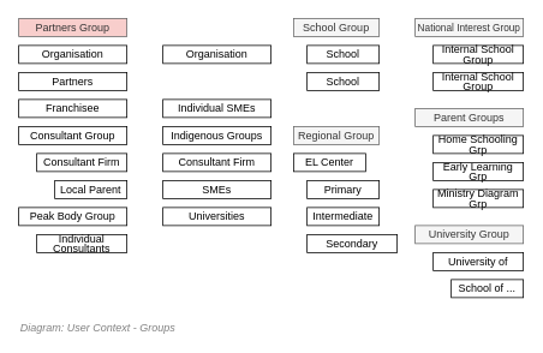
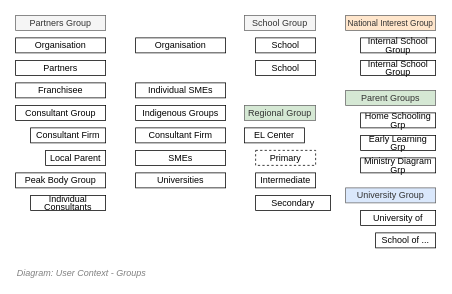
  <mxCell id="0" />
  <mxCell id="1" value="Diagram" parent="0" />
  <mxCell id="2" value="Organisation" style="rounded=0;whiteSpace=wrap;html=1;strokeWidth=1;fillColor=none;fontFamily=Helvetica;fontSize=12;fontColor=#000000;align=center;strokeColor=#000000;" vertex="1" parent="1"><mxGeometry x="20" y="50" width="120" height="20" as="geometry" /></mxCell>
  <mxCell id="3" value="School Group" style="rounded=0;whiteSpace=wrap;html=1;strokeWidth=1;fillColor=#f5f5f5;fontFamily=Helvetica;fontSize=12;fontColor=#333333;align=center;strokeColor=#666666;" vertex="1" parent="1"><mxGeometry x="325" y="20" width="95" height="20" as="geometry" /></mxCell>
  <mxCell id="4" value="School" style="rounded=0;whiteSpace=wrap;html=1;strokeWidth=1;fillColor=none;fontFamily=Helvetica;fontSize=12;fontColor=#000000;align=center;strokeColor=#000000;" vertex="1" parent="1"><mxGeometry x="340" y="50" width="80" height="20" as="geometry" /></mxCell>
  <mxCell id="5" value="School" style="rounded=0;whiteSpace=wrap;html=1;strokeWidth=1;fillColor=none;fontFamily=Helvetica;fontSize=12;fontColor=#000000;align=center;strokeColor=#000000;" vertex="1" parent="1"><mxGeometry x="340" y="80" width="80" height="20" as="geometry" /></mxCell>
  <mxCell id="6" value="Intermediate" style="rounded=0;whiteSpace=wrap;html=1;strokeWidth=1;fillColor=none;fontFamily=Helvetica;fontSize=12;fontColor=#000000;align=center;strokeColor=#000000;" vertex="1" parent="1"><mxGeometry x="340" y="230" width="80" height="20" as="geometry" /></mxCell>
  <mxCell id="7" value="School of ..." style="rounded=0;whiteSpace=wrap;html=1;strokeWidth=1;fillColor=none;fontFamily=Helvetica;fontSize=12;fontColor=#000000;align=center;strokeColor=#000000;" vertex="1" parent="1"><mxGeometry x="500" y="310" width="80" height="20" as="geometry" /></mxCell>
- <mxCell id="8" value="&lt;p style=&quot;line-height: 90%&quot;&gt;University Group&lt;/p&gt;" style="rounded=0;whiteSpace=wrap;html=1;strokeWidth=1;fillColor=#f5f5f5;fontFamily=Helvetica;fontSize=12;fontColor=#333333;align=center;strokeColor=#666666;" vertex="1" parent="1"><mxGeometry x="460" y="250" width="120" height="20" as="geometry" /></mxCell>
+ <mxCell id="8" value="&lt;p style=&quot;line-height: 90%&quot;&gt;University Group&lt;/p&gt;" style="rounded=0;whiteSpace=wrap;html=1;strokeWidth=1;fillColor=#dae8fc;fontFamily=Helvetica;fontSize=12;fontColor=#333333;align=center;strokeColor=#666666;" vertex="1" parent="1"><mxGeometry x="460" y="250" width="120" height="20" as="geometry" /></mxCell>
  <mxCell id="9" value="University of" style="rounded=0;whiteSpace=wrap;html=1;strokeWidth=1;fillColor=none;fontFamily=Helvetica;fontSize=12;fontColor=#000000;align=center;strokeColor=#000000;" vertex="1" parent="1"><mxGeometry x="480" y="280" width="100" height="20" as="geometry" /></mxCell>
  <mxCell id="10" value="Consultant Group" style="rounded=0;whiteSpace=wrap;html=1;strokeWidth=1;fillColor=none;fontFamily=Helvetica;fontSize=12;fontColor=#000000;align=center;strokeColor=#000000;" vertex="1" parent="1"><mxGeometry x="20" y="140" width="120" height="20" as="geometry" /></mxCell>
  <mxCell id="11" value="Consultant Firm" style="rounded=0;whiteSpace=wrap;html=1;strokeWidth=1;fillColor=none;fontFamily=Helvetica;fontSize=12;fontColor=#000000;align=center;strokeColor=#000000;" vertex="1" parent="1"><mxGeometry x="180" y="170" width="120" height="20" as="geometry" /></mxCell>
  <mxCell id="12" value="Partners" style="rounded=0;whiteSpace=wrap;html=1;strokeWidth=1;fillColor=none;fontFamily=Helvetica;fontSize=12;fontColor=#000000;align=center;strokeColor=#000000;" vertex="1" parent="1"><mxGeometry x="20" y="80" width="120" height="20" as="geometry" /></mxCell>
  <mxCell id="13" value="Franchisee" style="rounded=0;whiteSpace=wrap;html=1;strokeWidth=1;fillColor=none;fontFamily=Helvetica;fontSize=12;fontColor=#000000;align=center;strokeColor=#000000;" vertex="1" parent="1"><mxGeometry x="20" y="110" width="120" height="20" as="geometry" /></mxCell>
  <mxCell id="14" value="Local Parent" style="rounded=0;whiteSpace=wrap;html=1;strokeWidth=1;fillColor=none;fontFamily=Helvetica;fontSize=12;fontColor=#000000;align=center;strokeColor=#000000;" vertex="1" parent="1"><mxGeometry x="60" y="200" width="80" height="20" as="geometry" /></mxCell>
  <mxCell id="15" value="Individual SMEs" style="rounded=0;whiteSpace=wrap;html=1;strokeWidth=1;fillColor=none;fontFamily=Helvetica;fontSize=12;fontColor=#000000;align=center;strokeColor=#000000;" vertex="1" parent="1"><mxGeometry x="180" y="110" width="120" height="20" as="geometry" /></mxCell>
  <mxCell id="16" value="Indigenous Groups" style="rounded=0;whiteSpace=wrap;html=1;strokeWidth=1;fillColor=none;fontFamily=Helvetica;fontSize=12;fontColor=#000000;align=center;strokeColor=#000000;" vertex="1" parent="1"><mxGeometry x="180" y="140" width="120" height="20" as="geometry" /></mxCell>
  <mxCell id="17" value="Organisation" style="rounded=0;whiteSpace=wrap;html=1;strokeWidth=1;fillColor=none;fontFamily=Helvetica;fontSize=12;fontColor=#000000;align=center;strokeColor=#000000;" vertex="1" parent="1"><mxGeometry x="180" y="50" width="120" height="20" as="geometry" /></mxCell>
  <mxCell id="18" value="Peak Body Group" style="rounded=0;whiteSpace=wrap;html=1;strokeWidth=1;fillColor=none;fontFamily=Helvetica;fontSize=12;fontColor=#000000;align=center;strokeColor=#000000;" vertex="1" parent="1"><mxGeometry x="20" y="230" width="120" height="20" as="geometry" /></mxCell>
  <mxCell id="19" value="Consultant Firm" style="rounded=0;whiteSpace=wrap;html=1;strokeWidth=1;fillColor=none;fontFamily=Helvetica;fontSize=12;fontColor=#000000;align=center;strokeColor=#000000;" vertex="1" parent="1"><mxGeometry x="40" y="170" width="100" height="20" as="geometry" /></mxCell>
  <mxCell id="20" value="&lt;p style=&quot;line-height: 90%&quot;&gt;Individual Consultants&lt;/p&gt;" style="rounded=0;whiteSpace=wrap;html=1;strokeWidth=1;fillColor=none;fontFamily=Helvetica;fontSize=12;fontColor=#000000;align=center;strokeColor=#000000;" vertex="1" parent="1"><mxGeometry x="40" y="260" width="100" height="20" as="geometry" /></mxCell>
  <mxCell id="21" value="SMEs" style="rounded=0;whiteSpace=wrap;html=1;strokeWidth=1;fillColor=none;fontFamily=Helvetica;fontSize=12;fontColor=#000000;align=center;strokeColor=#000000;" vertex="1" parent="1"><mxGeometry x="180" y="200" width="120" height="20" as="geometry" /></mxCell>
  <mxCell id="22" value="Universities" style="rounded=0;whiteSpace=wrap;html=1;strokeWidth=1;fillColor=none;fontFamily=Helvetica;fontSize=12;fontColor=#000000;align=center;strokeColor=#000000;" vertex="1" parent="1"><mxGeometry x="180" y="230" width="120" height="20" as="geometry" /></mxCell>
  <mxCell id="23" value="EL Center" style="rounded=0;whiteSpace=wrap;html=1;strokeWidth=1;fillColor=none;fontFamily=Helvetica;fontSize=12;fontColor=#000000;align=center;strokeColor=#000000;" vertex="1" parent="1"><mxGeometry x="325" y="170" width="80" height="20" as="geometry" /></mxCell>
- <mxCell id="24" value="Primary" style="rounded=0;whiteSpace=wrap;html=1;strokeWidth=1;fillColor=none;fontFamily=Helvetica;fontSize=12;fontColor=#000000;align=center;strokeColor=#000000;" vertex="1" parent="1"><mxGeometry x="340" y="200" width="80" height="20" as="geometry" /></mxCell>
+ <mxCell id="24" value="Primary" style="rounded=0;whiteSpace=wrap;html=1;strokeWidth=1;fillColor=none;fontFamily=Helvetica;fontSize=12;fontColor=#000000;align=center;strokeColor=#000000;dashed=1;" vertex="1" parent="1"><mxGeometry x="340" y="200" width="80" height="20" as="geometry" /></mxCell>
  <mxCell id="25" value="Secondary" style="rounded=0;whiteSpace=wrap;html=1;strokeWidth=1;fillColor=none;fontFamily=Helvetica;fontSize=12;fontColor=#000000;align=center;strokeColor=#000000;" vertex="1" parent="1"><mxGeometry x="340" y="260" width="100" height="20" as="geometry" /></mxCell>
- <mxCell id="26" value="&lt;p style=&quot;line-height: 90%&quot;&gt;Regional Group&lt;/p&gt;" style="rounded=0;whiteSpace=wrap;html=1;strokeWidth=1;fillColor=#f5f5f5;fontFamily=Helvetica;fontSize=12;fontColor=#333333;align=center;strokeColor=#666666;" vertex="1" parent="1"><mxGeometry x="325" y="140" width="95" height="20" as="geometry" /></mxCell>
- <mxCell id="27" value="&lt;p style=&quot;line-height: 90% ; font-size: 11px&quot;&gt;&lt;font style=&quot;font-size: 11px&quot;&gt;National&lt;/font&gt; Interest Group&lt;/p&gt;" style="rounded=0;whiteSpace=wrap;html=1;strokeWidth=1;fillColor=#f5f5f5;fontFamily=Helvetica;fontSize=12;fontColor=#333333;align=center;strokeColor=#666666;" vertex="1" parent="1"><mxGeometry x="460" y="20" width="120" height="20" as="geometry" /></mxCell>
+ <mxCell id="26" value="&lt;p style=&quot;line-height: 90%&quot;&gt;Regional Group&lt;/p&gt;" style="rounded=0;whiteSpace=wrap;html=1;strokeWidth=1;fillColor=#d5e8d4;fontFamily=Helvetica;fontSize=12;fontColor=#333333;align=center;strokeColor=#666666;" vertex="1" parent="1"><mxGeometry x="325" y="140" width="95" height="20" as="geometry" /></mxCell>
+ <mxCell id="27" value="&lt;p style=&quot;line-height: 90% ; font-size: 11px&quot;&gt;&lt;font style=&quot;font-size: 11px&quot;&gt;National&lt;/font&gt; Interest Group&lt;/p&gt;" style="rounded=0;whiteSpace=wrap;html=1;strokeWidth=1;fillColor=#ffe6cc;fontFamily=Helvetica;fontSize=12;fontColor=#333333;align=center;strokeColor=#666666;" vertex="1" parent="1"><mxGeometry x="460" y="20" width="120" height="20" as="geometry" /></mxCell>
  <mxCell id="28" value="&lt;p style=&quot;line-height: 90%&quot;&gt;Internal School Group&lt;/p&gt;" style="rounded=0;whiteSpace=wrap;html=1;strokeWidth=1;fillColor=none;fontFamily=Helvetica;fontSize=12;fontColor=#000000;align=center;strokeColor=#000000;" vertex="1" parent="1"><mxGeometry x="480" y="50" width="100" height="20" as="geometry" /></mxCell>
  <mxCell id="29" value="&lt;p style=&quot;line-height: 90%&quot;&gt;Internal School Group&lt;/p&gt;" style="rounded=0;whiteSpace=wrap;html=1;strokeWidth=1;fillColor=none;fontFamily=Helvetica;fontSize=12;fontColor=#000000;align=center;strokeColor=#000000;" vertex="1" parent="1"><mxGeometry x="480" y="80" width="100" height="20" as="geometry" /></mxCell>
- <mxCell id="30" value="Partners Group" style="rounded=0;whiteSpace=wrap;html=1;strokeWidth=1;fillColor=#f8cecc;fontFamily=Helvetica;fontSize=12;fontColor=#333333;align=center;strokeColor=#666666;" vertex="1" parent="1"><mxGeometry x="20" y="20" width="120" height="20" as="geometry" /></mxCell>
- <mxCell id="31" value="&lt;p style=&quot;line-height: 90%&quot;&gt;Parent Groups&lt;/p&gt;" style="rounded=0;whiteSpace=wrap;html=1;strokeWidth=1;fillColor=#f5f5f5;fontFamily=Helvetica;fontSize=12;fontColor=#333333;align=center;strokeColor=#666666;" vertex="1" parent="1"><mxGeometry x="460" y="120" width="120" height="20" as="geometry" /></mxCell>
+ <mxCell id="30" value="Partners Group" style="rounded=0;whiteSpace=wrap;html=1;strokeWidth=1;fillColor=#f5f5f5;fontFamily=Helvetica;fontSize=12;fontColor=#333333;align=center;strokeColor=#666666;" vertex="1" parent="1"><mxGeometry x="20" y="20" width="120" height="20" as="geometry" /></mxCell>
+ <mxCell id="31" value="&lt;p style=&quot;line-height: 90%&quot;&gt;Parent Groups&lt;/p&gt;" style="rounded=0;whiteSpace=wrap;html=1;strokeWidth=1;fillColor=#d5e8d4;fontFamily=Helvetica;fontSize=12;fontColor=#333333;align=center;strokeColor=#666666;" vertex="1" parent="1"><mxGeometry x="460" y="120" width="120" height="20" as="geometry" /></mxCell>
  <mxCell id="32" value="&lt;p style=&quot;line-height: 90%&quot;&gt;Home Schooling Grp&lt;/p&gt;" style="rounded=0;whiteSpace=wrap;html=1;strokeWidth=1;fillColor=none;fontFamily=Helvetica;fontSize=12;fontColor=#000000;align=center;strokeColor=#000000;" vertex="1" parent="1"><mxGeometry x="480" y="150" width="100" height="20" as="geometry" /></mxCell>
  <mxCell id="33" value="&lt;p style=&quot;line-height: 90%&quot;&gt;Early Learning Grp&lt;/p&gt;" style="rounded=0;whiteSpace=wrap;html=1;strokeWidth=1;fillColor=none;fontFamily=Helvetica;fontSize=12;fontColor=#000000;align=center;strokeColor=#000000;" vertex="1" parent="1"><mxGeometry x="480" y="180" width="100" height="20" as="geometry" /></mxCell>
  <mxCell id="34" value="&lt;p style=&quot;line-height: 90%&quot;&gt;Ministry Diagram Grp&lt;/p&gt;" style="rounded=0;whiteSpace=wrap;html=1;strokeWidth=1;fillColor=none;fontFamily=Helvetica;fontSize=12;fontColor=#000000;align=center;strokeColor=#000000;" vertex="1" parent="1"><mxGeometry x="480" y="210" width="100" height="20" as="geometry" /></mxCell>
  <mxCell id="35" value="Title/Diagram" parent="0" />
  <mxCell id="36" value="&lt;font style=&quot;font-size: 12px&quot;&gt;&lt;span style=&quot;font-size: 12px&quot;&gt;Diagram:&amp;nbsp;&lt;/span&gt;User Context - Groups&lt;/font&gt;" style="text;strokeColor=none;fillColor=none;html=1;fontSize=24;fontStyle=2;verticalAlign=middle;align=left;shadow=0;glass=0;comic=0;opacity=30;fontColor=#808080;" vertex="1" parent="35"><mxGeometry x="20" y="350" width="560" height="20" as="geometry" /></mxCell>
